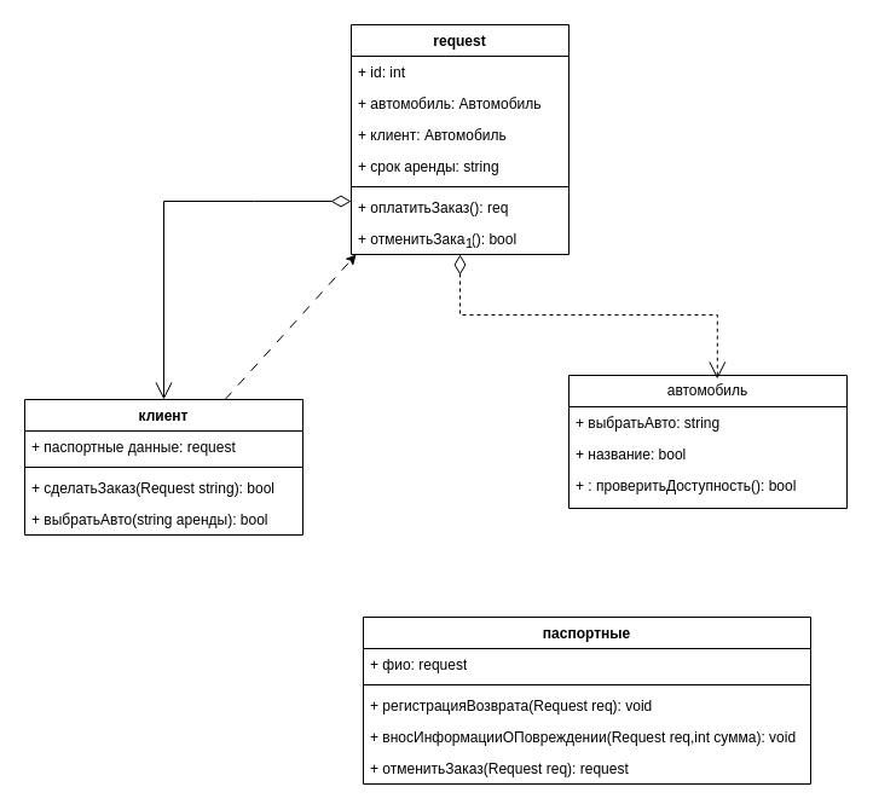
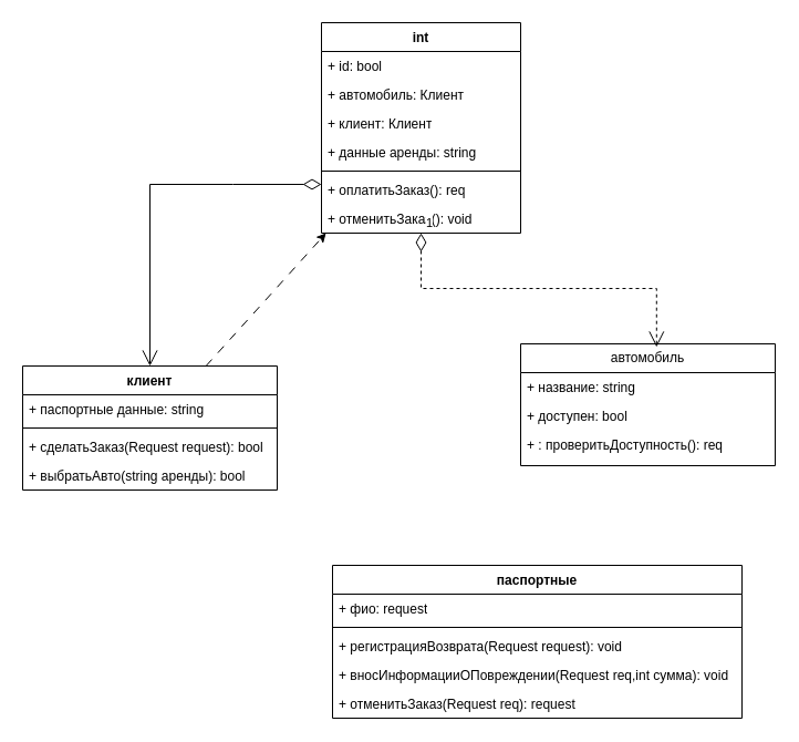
  <mxCell id="0" />
  <mxCell id="1" parent="0" />
  <mxCell id="2" value="автомобиль" style="swimlane;fontStyle=0;childLayout=stackLayout;horizontal=1;startSize=26;fillColor=none;horizontalStack=0;resizeParent=1;resizeParentMax=0;resizeLast=0;collapsible=1;marginBottom=0;whiteSpace=wrap;html=1;" vertex="1" parent="1"><mxGeometry x="470" y="310" width="230" height="110" as="geometry" /></mxCell>
- <mxCell id="3" value="+ выбратьАвто: string" style="text;strokeColor=none;fillColor=none;align=left;verticalAlign=top;spacingLeft=4;spacingRight=4;overflow=hidden;rotatable=0;points=[[0,0.5],[1,0.5]];portConstraint=eastwest;whiteSpace=wrap;html=1;" vertex="1" parent="2"><mxGeometry y="26" width="230" height="26" as="geometry" /></mxCell>
- <mxCell id="4" value="+ название: bool" style="text;strokeColor=none;fillColor=none;align=left;verticalAlign=top;spacingLeft=4;spacingRight=4;overflow=hidden;rotatable=0;points=[[0,0.5],[1,0.5]];portConstraint=eastwest;whiteSpace=wrap;html=1;" vertex="1" parent="2"><mxGeometry y="52" width="230" height="26" as="geometry" /></mxCell>
- <mxCell id="5" value="+ : проверитьДоступность(): bool" style="text;strokeColor=none;fillColor=none;align=left;verticalAlign=top;spacingLeft=4;spacingRight=4;overflow=hidden;rotatable=0;points=[[0,0.5],[1,0.5]];portConstraint=eastwest;whiteSpace=wrap;html=1;" vertex="1" parent="2"><mxGeometry y="78" width="230" height="32" as="geometry" /></mxCell>
+ <mxCell id="3" value="+ название: string" style="text;strokeColor=none;fillColor=none;align=left;verticalAlign=top;spacingLeft=4;spacingRight=4;overflow=hidden;rotatable=0;points=[[0,0.5],[1,0.5]];portConstraint=eastwest;whiteSpace=wrap;html=1;" vertex="1" parent="2"><mxGeometry y="26" width="230" height="26" as="geometry" /></mxCell>
+ <mxCell id="4" value="+ доступен: bool" style="text;strokeColor=none;fillColor=none;align=left;verticalAlign=top;spacingLeft=4;spacingRight=4;overflow=hidden;rotatable=0;points=[[0,0.5],[1,0.5]];portConstraint=eastwest;whiteSpace=wrap;html=1;" vertex="1" parent="2"><mxGeometry y="52" width="230" height="26" as="geometry" /></mxCell>
+ <mxCell id="5" value="+ : проверитьДоступность(): req" style="text;strokeColor=none;fillColor=none;align=left;verticalAlign=top;spacingLeft=4;spacingRight=4;overflow=hidden;rotatable=0;points=[[0,0.5],[1,0.5]];portConstraint=eastwest;whiteSpace=wrap;html=1;" vertex="1" parent="2"><mxGeometry y="78" width="230" height="32" as="geometry" /></mxCell>
  <mxCell id="6" value="клиент" style="swimlane;fontStyle=1;align=center;verticalAlign=top;childLayout=stackLayout;horizontal=1;startSize=26;horizontalStack=0;resizeParent=1;resizeParentMax=0;resizeLast=0;collapsible=1;marginBottom=0;whiteSpace=wrap;html=1;" vertex="1" parent="1"><mxGeometry x="20" y="330" width="230" height="112" as="geometry" /></mxCell>
- <mxCell id="7" value="+ паспортные данные: request" style="text;strokeColor=none;fillColor=none;align=left;verticalAlign=top;spacingLeft=4;spacingRight=4;overflow=hidden;rotatable=0;points=[[0,0.5],[1,0.5]];portConstraint=eastwest;whiteSpace=wrap;html=1;" vertex="1" parent="6"><mxGeometry y="26" width="230" height="26" as="geometry" /></mxCell>
+ <mxCell id="7" value="+ паспортные данные: string" style="text;strokeColor=none;fillColor=none;align=left;verticalAlign=top;spacingLeft=4;spacingRight=4;overflow=hidden;rotatable=0;points=[[0,0.5],[1,0.5]];portConstraint=eastwest;whiteSpace=wrap;html=1;" vertex="1" parent="6"><mxGeometry y="26" width="230" height="26" as="geometry" /></mxCell>
  <mxCell id="8" value="" style="line;strokeWidth=1;fillColor=none;align=left;verticalAlign=middle;spacingTop=-1;spacingLeft=3;spacingRight=3;rotatable=0;labelPosition=right;points=[];portConstraint=eastwest;strokeColor=inherit;" vertex="1" parent="6"><mxGeometry y="52" width="230" height="8" as="geometry" /></mxCell>
- <mxCell id="9" value="+ сделатьЗаказ(Request string): bool" style="text;strokeColor=none;fillColor=none;align=left;verticalAlign=top;spacingLeft=4;spacingRight=4;overflow=hidden;rotatable=0;points=[[0,0.5],[1,0.5]];portConstraint=eastwest;whiteSpace=wrap;html=1;" vertex="1" parent="6"><mxGeometry y="60" width="230" height="26" as="geometry" /></mxCell>
+ <mxCell id="9" value="+ сделатьЗаказ(Request request): bool" style="text;strokeColor=none;fillColor=none;align=left;verticalAlign=top;spacingLeft=4;spacingRight=4;overflow=hidden;rotatable=0;points=[[0,0.5],[1,0.5]];portConstraint=eastwest;whiteSpace=wrap;html=1;" vertex="1" parent="6"><mxGeometry y="60" width="230" height="26" as="geometry" /></mxCell>
  <mxCell id="10" value="+ выбратьАвто(string аренды): bool" style="text;strokeColor=none;fillColor=none;align=left;verticalAlign=top;spacingLeft=4;spacingRight=4;overflow=hidden;rotatable=0;points=[[0,0.5],[1,0.5]];portConstraint=eastwest;whiteSpace=wrap;html=1;" vertex="1" parent="6"><mxGeometry y="86" width="230" height="26" as="geometry" /></mxCell>
- <mxCell id="11" value="request" style="swimlane;fontStyle=1;align=center;verticalAlign=top;childLayout=stackLayout;horizontal=1;startSize=26;horizontalStack=0;resizeParent=1;resizeParentMax=0;resizeLast=0;collapsible=1;marginBottom=0;whiteSpace=wrap;html=1;" vertex="1" parent="1"><mxGeometry x="290" y="20" width="180" height="190" as="geometry" /></mxCell>
- <mxCell id="12" value="+ id: int" style="text;strokeColor=none;fillColor=none;align=left;verticalAlign=top;spacingLeft=4;spacingRight=4;overflow=hidden;rotatable=0;points=[[0,0.5],[1,0.5]];portConstraint=eastwest;whiteSpace=wrap;html=1;" vertex="1" parent="11"><mxGeometry y="26" width="180" height="26" as="geometry" /></mxCell>
- <mxCell id="13" value="+ автомобиль: Автомобиль" style="text;strokeColor=none;fillColor=none;align=left;verticalAlign=top;spacingLeft=4;spacingRight=4;overflow=hidden;rotatable=0;points=[[0,0.5],[1,0.5]];portConstraint=eastwest;whiteSpace=wrap;html=1;" vertex="1" parent="11"><mxGeometry y="52" width="180" height="26" as="geometry" /></mxCell>
- <mxCell id="14" value="+ клиент: Автомобиль" style="text;strokeColor=none;fillColor=none;align=left;verticalAlign=top;spacingLeft=4;spacingRight=4;overflow=hidden;rotatable=0;points=[[0,0.5],[1,0.5]];portConstraint=eastwest;whiteSpace=wrap;html=1;" vertex="1" parent="11"><mxGeometry y="78" width="180" height="26" as="geometry" /></mxCell>
- <mxCell id="15" value="+ срок аренды: string" style="text;strokeColor=none;fillColor=none;align=left;verticalAlign=top;spacingLeft=4;spacingRight=4;overflow=hidden;rotatable=0;points=[[0,0.5],[1,0.5]];portConstraint=eastwest;whiteSpace=wrap;html=1;" vertex="1" parent="11"><mxGeometry y="104" width="180" height="26" as="geometry" /></mxCell>
+ <mxCell id="11" value="int" style="swimlane;fontStyle=1;align=center;verticalAlign=top;childLayout=stackLayout;horizontal=1;startSize=26;horizontalStack=0;resizeParent=1;resizeParentMax=0;resizeLast=0;collapsible=1;marginBottom=0;whiteSpace=wrap;html=1;" vertex="1" parent="1"><mxGeometry x="290" y="20" width="180" height="190" as="geometry" /></mxCell>
+ <mxCell id="12" value="+ id: bool" style="text;strokeColor=none;fillColor=none;align=left;verticalAlign=top;spacingLeft=4;spacingRight=4;overflow=hidden;rotatable=0;points=[[0,0.5],[1,0.5]];portConstraint=eastwest;whiteSpace=wrap;html=1;" vertex="1" parent="11"><mxGeometry y="26" width="180" height="26" as="geometry" /></mxCell>
+ <mxCell id="13" value="+ автомобиль: Клиент" style="text;strokeColor=none;fillColor=none;align=left;verticalAlign=top;spacingLeft=4;spacingRight=4;overflow=hidden;rotatable=0;points=[[0,0.5],[1,0.5]];portConstraint=eastwest;whiteSpace=wrap;html=1;" vertex="1" parent="11"><mxGeometry y="52" width="180" height="26" as="geometry" /></mxCell>
+ <mxCell id="14" value="+ клиент: Клиент" style="text;strokeColor=none;fillColor=none;align=left;verticalAlign=top;spacingLeft=4;spacingRight=4;overflow=hidden;rotatable=0;points=[[0,0.5],[1,0.5]];portConstraint=eastwest;whiteSpace=wrap;html=1;" vertex="1" parent="11"><mxGeometry y="78" width="180" height="26" as="geometry" /></mxCell>
+ <mxCell id="15" value="+ данные аренды: string" style="text;strokeColor=none;fillColor=none;align=left;verticalAlign=top;spacingLeft=4;spacingRight=4;overflow=hidden;rotatable=0;points=[[0,0.5],[1,0.5]];portConstraint=eastwest;whiteSpace=wrap;html=1;" vertex="1" parent="11"><mxGeometry y="104" width="180" height="26" as="geometry" /></mxCell>
  <mxCell id="16" value="" style="line;strokeWidth=1;fillColor=none;align=left;verticalAlign=middle;spacingTop=-1;spacingLeft=3;spacingRight=3;rotatable=0;labelPosition=right;points=[];portConstraint=eastwest;strokeColor=inherit;" vertex="1" parent="11"><mxGeometry y="130" width="180" height="8" as="geometry" /></mxCell>
  <mxCell id="17" value="+ оплатитьЗаказ(): req" style="text;strokeColor=none;fillColor=none;align=left;verticalAlign=top;spacingLeft=4;spacingRight=4;overflow=hidden;rotatable=0;points=[[0,0.5],[1,0.5]];portConstraint=eastwest;whiteSpace=wrap;html=1;" vertex="1" parent="11"><mxGeometry y="138" width="180" height="26" as="geometry" /></mxCell>
- <mxCell id="18" value="+ отменитьЗаказ(): bool" style="text;strokeColor=none;fillColor=none;align=left;verticalAlign=top;spacingLeft=4;spacingRight=4;overflow=hidden;rotatable=0;points=[[0,0.5],[1,0.5]];portConstraint=eastwest;whiteSpace=wrap;html=1;" vertex="1" parent="11"><mxGeometry y="164" width="180" height="26" as="geometry" /></mxCell>
+ <mxCell id="18" value="+ отменитьЗаказ(): void" style="text;strokeColor=none;fillColor=none;align=left;verticalAlign=top;spacingLeft=4;spacingRight=4;overflow=hidden;rotatable=0;points=[[0,0.5],[1,0.5]];portConstraint=eastwest;whiteSpace=wrap;html=1;" vertex="1" parent="11"><mxGeometry y="164" width="180" height="26" as="geometry" /></mxCell>
  <mxCell id="19" value="паспортные" style="swimlane;fontStyle=1;align=center;verticalAlign=top;childLayout=stackLayout;horizontal=1;startSize=26;horizontalStack=0;resizeParent=1;resizeParentMax=0;resizeLast=0;collapsible=1;marginBottom=0;whiteSpace=wrap;html=1;" vertex="1" parent="1"><mxGeometry x="300" y="510" width="370" height="138" as="geometry" /></mxCell>
  <mxCell id="20" value="+ фио: request" style="text;strokeColor=none;fillColor=none;align=left;verticalAlign=top;spacingLeft=4;spacingRight=4;overflow=hidden;rotatable=0;points=[[0,0.5],[1,0.5]];portConstraint=eastwest;whiteSpace=wrap;html=1;" vertex="1" parent="19"><mxGeometry y="26" width="370" height="26" as="geometry" /></mxCell>
  <mxCell id="21" value="" style="line;strokeWidth=1;fillColor=none;align=left;verticalAlign=middle;spacingTop=-1;spacingLeft=3;spacingRight=3;rotatable=0;labelPosition=right;points=[];portConstraint=eastwest;strokeColor=inherit;" vertex="1" parent="19"><mxGeometry y="52" width="370" height="8" as="geometry" /></mxCell>
- <mxCell id="22" value="+ регистрацияВозврата(Request req): void" style="text;strokeColor=none;fillColor=none;align=left;verticalAlign=top;spacingLeft=4;spacingRight=4;overflow=hidden;rotatable=0;points=[[0,0.5],[1,0.5]];portConstraint=eastwest;whiteSpace=wrap;html=1;" vertex="1" parent="19"><mxGeometry y="60" width="370" height="26" as="geometry" /></mxCell>
+ <mxCell id="22" value="+ регистрацияВозврата(Request request): void" style="text;strokeColor=none;fillColor=none;align=left;verticalAlign=top;spacingLeft=4;spacingRight=4;overflow=hidden;rotatable=0;points=[[0,0.5],[1,0.5]];portConstraint=eastwest;whiteSpace=wrap;html=1;" vertex="1" parent="19"><mxGeometry y="60" width="370" height="26" as="geometry" /></mxCell>
  <mxCell id="23" value="+ вносИнформацииОПовреждении(Request req,int сумма): void" style="text;strokeColor=none;fillColor=none;align=left;verticalAlign=top;spacingLeft=4;spacingRight=4;overflow=hidden;rotatable=0;points=[[0,0.5],[1,0.5]];portConstraint=eastwest;whiteSpace=wrap;html=1;" vertex="1" parent="19"><mxGeometry y="86" width="370" height="26" as="geometry" /></mxCell>
  <mxCell id="24" value="+ отменитьЗаказ(Request req): request" style="text;strokeColor=none;fillColor=none;align=left;verticalAlign=top;spacingLeft=4;spacingRight=4;overflow=hidden;rotatable=0;points=[[0,0.5],[1,0.5]];portConstraint=eastwest;whiteSpace=wrap;html=1;" vertex="1" parent="19"><mxGeometry y="112" width="370" height="26" as="geometry" /></mxCell>
  <mxCell id="25" value="" style="endArrow=open;html=1;endSize=12;startArrow=diamondThin;startSize=14;startFill=0;edgeStyle=orthogonalEdgeStyle;align=left;verticalAlign=bottom;rounded=0;" edge="1" parent="1" source="11" target="6"><mxGeometry x="-1" y="3" relative="1" as="geometry"><mxPoint x="330" y="270" as="sourcePoint" /><mxPoint x="490" y="270" as="targetPoint" /><Array as="points"><mxPoint x="210" y="166" /><mxPoint x="375" y="166" /></Array></mxGeometry></mxCell>
  <mxCell id="26" value="1" style="endArrow=open;html=1;endSize=12;startArrow=diamondThin;startSize=14;startFill=0;edgeStyle=orthogonalEdgeStyle;align=left;verticalAlign=bottom;rounded=0;entryX=0.534;entryY=0.027;entryDx=0;entryDy=0;entryPerimeter=0;dashed=1;" edge="1" parent="1" source="11" target="2"><mxGeometry x="-1" y="3" relative="1" as="geometry"><mxPoint x="360" y="270" as="sourcePoint" /><mxPoint x="520" y="270" as="targetPoint" /></mxGeometry></mxCell>
  <mxCell id="27" value="" style="endArrow=classic;html=1;rounded=0;dashed=1;dashPattern=8 8;" edge="1" parent="1" source="6" target="11"><mxGeometry width="50" height="50" relative="1" as="geometry"><mxPoint x="410" y="360" as="sourcePoint" /><mxPoint x="460" y="310" as="targetPoint" /></mxGeometry></mxCell>
